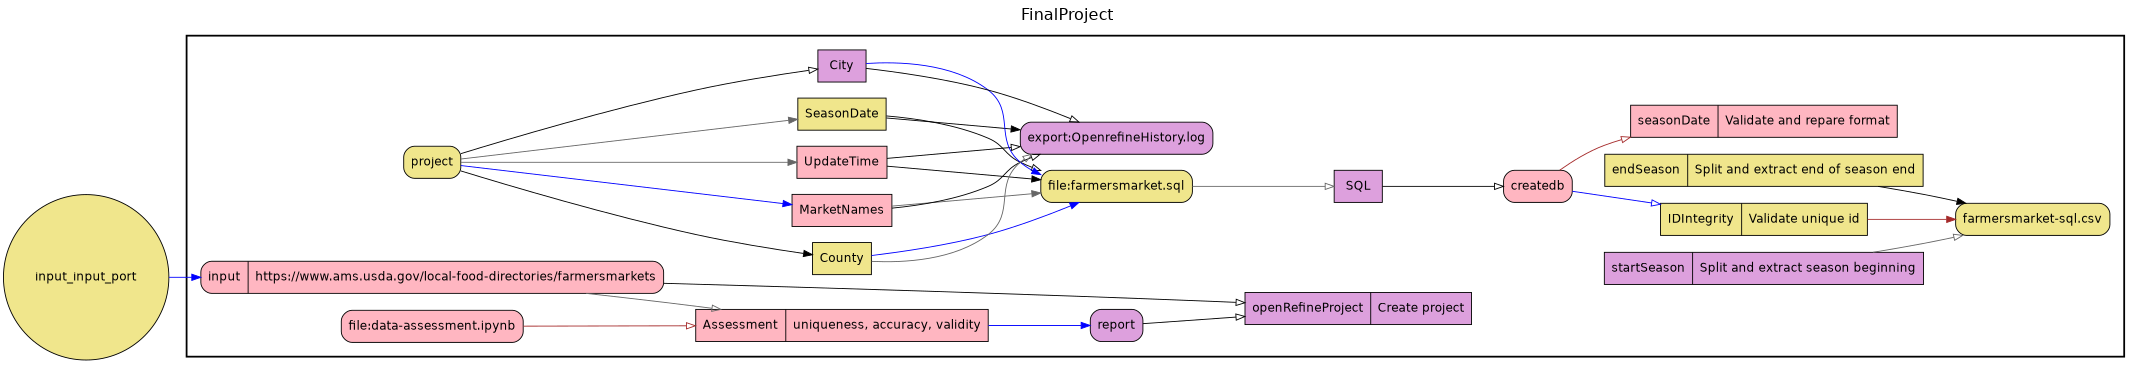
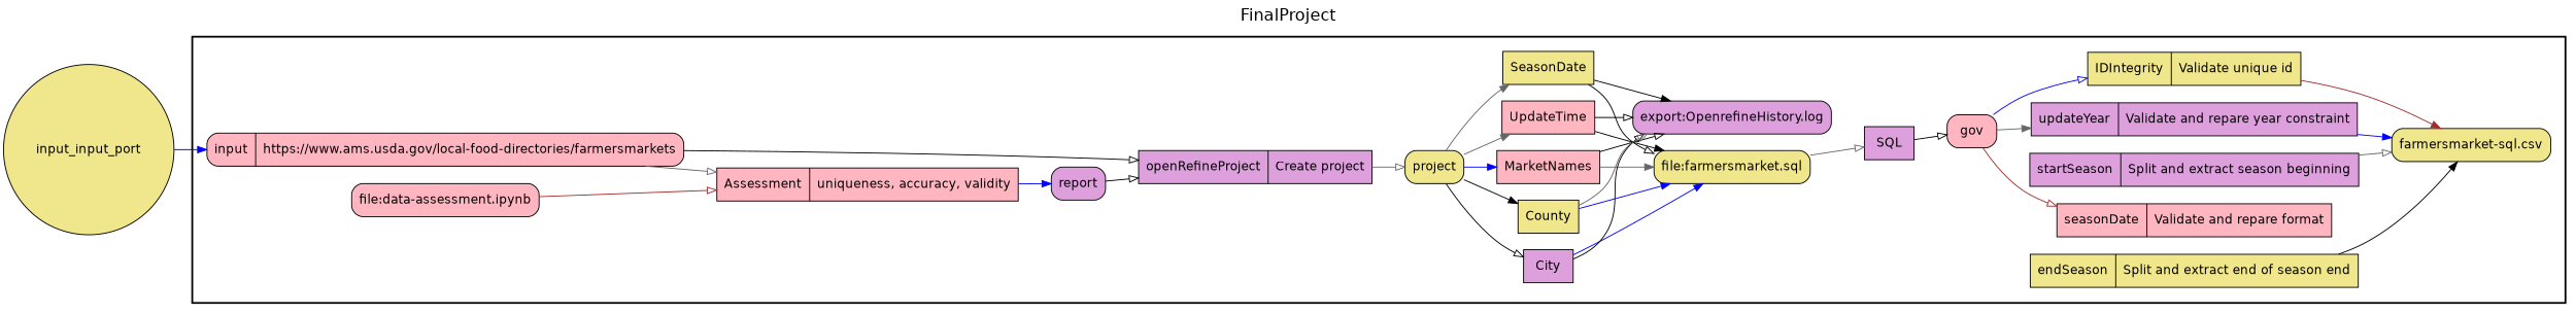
  digraph {
    fontname=Helvetica
    fontsize=18
    label=FinalProject
    labelloc=t
    rankdir=LR
    node [fillcolor=khaki fontname=Helvetica peripheries=1 shape=box style=filled]
    edge [arrowhead=onormal color=black]
    n1 [fillcolor=plum label="{<f0> openRefineProject |<f1> Create project}" rankdir=LR shape=record]
    project [style="rounded,filled"]
    n3 [fillcolor=lightpink label="{<f0> Assessment |<f1> uniqueness, accuracy, validity}" rankdir=LR shape=record]
    report [fillcolor=plum style="rounded,filled"]
    MarketNames [fillcolor=lightpink]
    "file:farmersmarket.sql" [style="rounded,filled"]
    "export:OpenrefineHistory.log" [fillcolor=plum style="rounded,filled"]
    UpdateTime [fillcolor=lightpink]
    SeasonDate
    City [fillcolor=plum]
    County
    SQL [fillcolor=plum]
-   createdb [fillcolor=lightpink style="rounded,filled"]
+   createdb [fillcolor=lightpink style="rounded,filled" label=gov]
    n14 [label="{<f0> IDIntegrity |<f1> Validate unique id}" rankdir=LR shape=record]
    "farmersmarket-sql.csv" [style="rounded,filled"]
+   n16 [fillcolor=plum label="{<f0> updateYear |<f1> Validate and repare year constraint}" rankdir=LR shape=record]
    n17 [fillcolor=lightpink label="{<f0> seasonDate |<f1> Validate and repare format}" rankdir=LR shape=record]
    n18 [fillcolor=plum label="{<f0> startSeason |<f1> Split and extract season beginning}" rankdir=LR shape=record]
    n19 [label="{<f0> endSeason |<f1> Split and extract end of season end}" rankdir=LR shape=record]
    n20 [fillcolor=lightpink label="{<f0> input |<f1> https\://www.ams.usda.gov/local-food-directories/farmersmarkets}" rankdir=LR shape=record style="rounded,filled"]
    "file:data-assessment.ipynb" [fillcolor=lightpink style="rounded,filled"]
    input_input_port [shape=circle style="rounded,filled" width=0.2]
    subgraph cluster_1 {
      color=black
      label=""
      penwidth=2
      subgraph cluster_2 {
        color=black
        label=""
        penwidth=0
        n1
        project
        n3
        report
        MarketNames
        "file:farmersmarket.sql"
        "export:OpenrefineHistory.log"
        UpdateTime
        SeasonDate
        City
        County
        SQL
        createdb
        n14
        "farmersmarket-sql.csv"
+       n16
        n17
        n18
        n19
        n20
        "file:data-assessment.ipynb"
      }
    }
+   n1 -> project [color=gray40]
    project -> MarketNames [arrowhead=normal color=blue]
    project -> UpdateTime [arrowhead=normal color=gray40]
    project -> SeasonDate [arrowhead=normal color=gray40]
    project -> City
    project -> County [arrowhead=normal]
    n3 -> report [arrowhead=normal color=blue]
    report -> n1
    MarketNames -> "file:farmersmarket.sql" [arrowhead=normal color=gray40]
    MarketNames -> "export:OpenrefineHistory.log"
    "file:farmersmarket.sql" -> SQL [color=gray40]
    UpdateTime -> "file:farmersmarket.sql" [arrowhead=normal]
    UpdateTime -> "export:OpenrefineHistory.log"
    SeasonDate -> "file:farmersmarket.sql"
    SeasonDate -> "export:OpenrefineHistory.log" [arrowhead=normal]
    City -> "file:farmersmarket.sql" [arrowhead=normal color=blue]
    City -> "export:OpenrefineHistory.log"
    County -> "file:farmersmarket.sql" [arrowhead=normal color=blue]
    County -> "export:OpenrefineHistory.log" [color=gray40]
    SQL -> createdb
    createdb -> n14 [color=blue]
+   createdb -> n16 [arrowhead=normal color=gray40]
    createdb -> n17 [color=brown]
    n14 -> "farmersmarket-sql.csv" [arrowhead=normal color=brown]
+   n16 -> "farmersmarket-sql.csv" [arrowhead=normal color=blue]
    n18 -> "farmersmarket-sql.csv" [color=gray40]
    n19 -> "farmersmarket-sql.csv" [arrowhead=normal]
    n20 -> n1
    n20 -> n3 [color=gray40]
    "file:data-assessment.ipynb" -> n3 [color=brown]
    input_input_port -> n20 [arrowhead=normal color=blue]
  }
